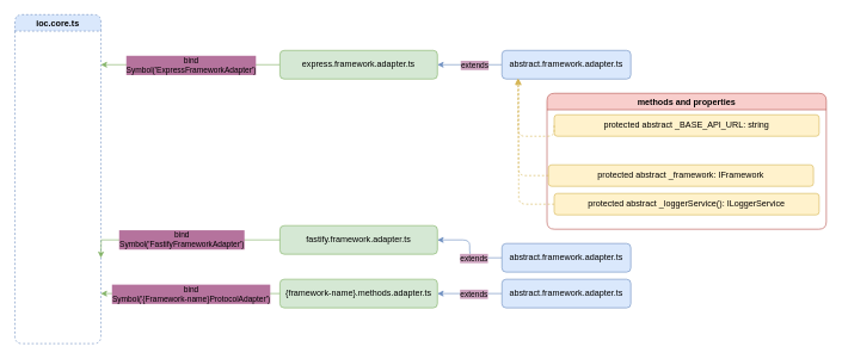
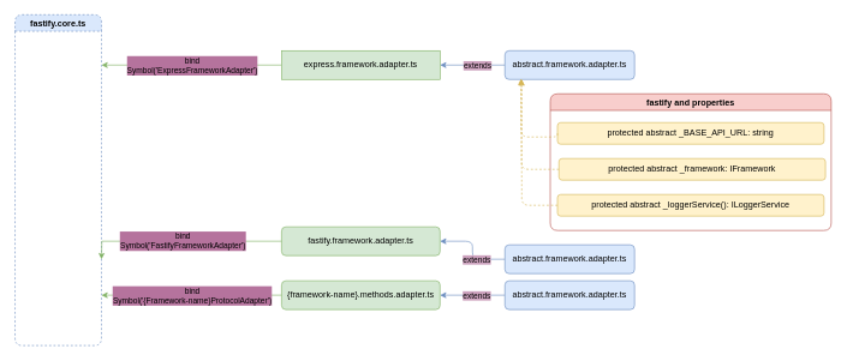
  <mxCell id="0" />
  <mxCell id="1" parent="0" />
- <mxCell id="2" value="ioc.core.ts" style="swimlane;whiteSpace=wrap;html=1;rounded=1;dashed=1;fillColor=#dae8fc;strokeColor=#6c8ebf;" vertex="1" parent="1"><mxGeometry x="20" y="20" width="120" height="460" as="geometry" /></mxCell>
+ <mxCell id="2" value="fastify.core.ts" style="swimlane;whiteSpace=wrap;html=1;rounded=1;dashed=1;fillColor=#dae8fc;strokeColor=#6c8ebf;" vertex="1" parent="1"><mxGeometry x="20" y="20" width="120" height="460" as="geometry" /></mxCell>
  <mxCell id="3" value="fastify.framework.adapter.ts" style="rounded=1;whiteSpace=wrap;html=1;fillColor=#d5e8d4;strokeColor=#82b366;" vertex="1" parent="1"><mxGeometry x="390" y="315" width="220" height="40" as="geometry" /></mxCell>
  <mxCell id="4" style="edgeStyle=orthogonalEdgeStyle;rounded=1;orthogonalLoop=1;jettySize=auto;html=1;entryX=1;entryY=0.5;entryDx=0;entryDy=0;fillColor=#dae8fc;strokeColor=#6c8ebf;" edge="1" parent="1" source="5" target="3"><mxGeometry relative="1" as="geometry" /></mxCell>
  <mxCell id="5" value="abstract.framework.adapter.ts" style="rounded=1;whiteSpace=wrap;html=1;fillColor=#dae8fc;strokeColor=#6c8ebf;" vertex="1" parent="1"><mxGeometry x="700" y="340" width="180" height="40" as="geometry" /></mxCell>
  <mxCell id="6" value="extends" style="edgeLabel;html=1;align=center;verticalAlign=middle;resizable=0;points=[];labelBackgroundColor=#CDA2BE;" vertex="1" connectable="0" parent="1"><mxGeometry x="660" y="360" as="geometry" /></mxCell>
  <mxCell id="7" value="&lt;span style=&quot;color: rgb(0, 0, 0); font-family: Helvetica; font-size: 11px; font-style: normal; font-variant-ligatures: normal; font-variant-caps: normal; font-weight: 400; letter-spacing: normal; orphans: 2; text-align: center; text-indent: 0px; text-transform: none; widows: 2; word-spacing: 0px; -webkit-text-stroke-width: 0px; text-decoration-thickness: initial; text-decoration-style: initial; text-decoration-color: initial; float: none; display: inline !important;&quot;&gt;bind&lt;/span&gt;&lt;br style=&quot;border-color: var(--border-color); color: rgb(0, 0, 0); font-family: Helvetica; font-size: 11px; font-style: normal; font-variant-ligatures: normal; font-variant-caps: normal; font-weight: 400; letter-spacing: normal; orphans: 2; text-align: center; text-indent: 0px; text-transform: none; widows: 2; word-spacing: 0px; -webkit-text-stroke-width: 0px; text-decoration-thickness: initial; text-decoration-style: initial; text-decoration-color: initial;&quot;&gt;&lt;span style=&quot;color: rgb(0, 0, 0); font-family: Helvetica; font-size: 11px; font-style: normal; font-variant-ligatures: normal; font-variant-caps: normal; font-weight: 400; letter-spacing: normal; orphans: 2; text-align: center; text-indent: 0px; text-transform: none; widows: 2; word-spacing: 0px; -webkit-text-stroke-width: 0px; text-decoration-thickness: initial; text-decoration-style: initial; text-decoration-color: initial; float: none; display: inline !important;&quot;&gt;Symbol('ExpressFrameworkAdapter')&lt;/span&gt;" style="edgeStyle=orthogonalEdgeStyle;rounded=0;orthogonalLoop=1;jettySize=auto;html=1;fillColor=#d5e8d4;strokeColor=#82b366;labelBackgroundColor=#B5739D;" edge="1" parent="1" source="8"><mxGeometry relative="1" as="geometry"><mxPoint x="140" y="90" as="targetPoint" /></mxGeometry></mxCell>
- <mxCell id="8" value="express.framework.adapter.ts" style="rounded=1;whiteSpace=wrap;html=1;fillColor=#d5e8d4;strokeColor=#82b366;" vertex="1" parent="1"><mxGeometry x="390" y="70" width="220" height="40" as="geometry" /></mxCell>
+ <mxCell id="8" value="express.framework.adapter.ts" style="whiteSpace=wrap;html=1;fillColor=#d5e8d4;strokeColor=#82b366;rounded=0;" vertex="1" parent="1"><mxGeometry x="390" y="70" width="220" height="40" as="geometry" /></mxCell>
  <mxCell id="9" style="edgeStyle=orthogonalEdgeStyle;rounded=1;orthogonalLoop=1;jettySize=auto;html=1;entryX=1;entryY=0.5;entryDx=0;entryDy=0;fillColor=#dae8fc;strokeColor=#6c8ebf;" edge="1" parent="1" source="10" target="8"><mxGeometry relative="1" as="geometry" /></mxCell>
  <mxCell id="10" value="abstract.framework.adapter.ts" style="rounded=1;whiteSpace=wrap;html=1;fillColor=#dae8fc;strokeColor=#6c8ebf;" vertex="1" parent="1"><mxGeometry x="700" y="70" width="180" height="40" as="geometry" /></mxCell>
- <mxCell id="11" value="methods and properties" style="swimlane;whiteSpace=wrap;html=1;fillColor=#f8cecc;strokeColor=#b85450;rounded=1;" vertex="1" parent="1"><mxGeometry x="763" y="130" width="390" height="190" as="geometry" /></mxCell>
- <mxCell id="12" value="protected abstract&amp;nbsp;_BASE_API_URL: string" style="rounded=1;whiteSpace=wrap;html=1;fillColor=#fff2cc;strokeColor=#d6b656;" vertex="1" parent="11"><mxGeometry x="10" y="30" width="370" height="30" as="geometry" /></mxCell>
- <mxCell id="13" value="protected abstract&amp;nbsp;_framework: IFramework" style="rounded=1;whiteSpace=wrap;html=1;fillColor=#fff2cc;strokeColor=#d6b656;" vertex="1" parent="11"><mxGeometry x="2" y="100" width="370" height="30" as="geometry" /></mxCell>
+ <mxCell id="11" value="fastify and properties" style="swimlane;whiteSpace=wrap;html=1;fillColor=#f8cecc;strokeColor=#b85450;rounded=1;" vertex="1" parent="1"><mxGeometry x="763" y="130" width="390" height="190" as="geometry" /></mxCell>
+ <mxCell id="12" value="protected abstract&amp;nbsp;_BASE_API_URL: string" style="rounded=1;whiteSpace=wrap;html=1;fillColor=#fff2cc;strokeColor=#d6b656;" vertex="1" parent="11"><mxGeometry x="10" y="40" width="370" height="30" as="geometry" /></mxCell>
+ <mxCell id="13" value="protected abstract&amp;nbsp;_framework: IFramework" style="rounded=1;whiteSpace=wrap;html=1;fillColor=#fff2cc;strokeColor=#d6b656;" vertex="1" parent="11"><mxGeometry x="12" y="90" width="370" height="30" as="geometry" /></mxCell>
  <mxCell id="14" style="edgeStyle=orthogonalEdgeStyle;rounded=1;orthogonalLoop=1;jettySize=auto;html=1;fillColor=#fff2cc;strokeColor=#d6b656;dashed=1;" edge="1" parent="11" source="15"><mxGeometry relative="1" as="geometry"><mxPoint x="-40" y="-20" as="targetPoint" /></mxGeometry></mxCell>
  <mxCell id="15" value="protected abstract&amp;nbsp;_loggerService(): ILoggerService" style="rounded=1;whiteSpace=wrap;html=1;fillColor=#fff2cc;strokeColor=#d6b656;" vertex="1" parent="11"><mxGeometry x="10" y="140" width="370" height="30" as="geometry" /></mxCell>
  <mxCell id="16" style="edgeStyle=orthogonalEdgeStyle;rounded=1;orthogonalLoop=1;jettySize=auto;html=1;exitX=0;exitY=0.5;exitDx=0;exitDy=0;fillColor=#fff2cc;strokeColor=#d6b656;dashed=1;entryX=0.125;entryY=0.975;entryDx=0;entryDy=0;entryPerimeter=0;" edge="1" parent="1" source="12" target="10"><mxGeometry relative="1" as="geometry"><mxPoint x="723" y="120" as="targetPoint" /><Array as="points"><mxPoint x="723" y="190" /><mxPoint x="723" y="109" /></Array></mxGeometry></mxCell>
  <mxCell id="17" value="extends" style="edgeLabel;html=1;align=center;verticalAlign=middle;resizable=0;points=[];labelBackgroundColor=#CDA2BE;" vertex="1" connectable="0" parent="1"><mxGeometry x="620" y="90" as="geometry"><mxPoint x="41" as="offset" /></mxGeometry></mxCell>
  <mxCell id="18" style="edgeStyle=orthogonalEdgeStyle;rounded=1;orthogonalLoop=1;jettySize=auto;html=1;entryX=0.128;entryY=1;entryDx=0;entryDy=0;entryPerimeter=0;exitX=0;exitY=0.5;exitDx=0;exitDy=0;fillColor=#fff2cc;strokeColor=#d6b656;dashed=1;" edge="1" parent="1" source="13" target="10"><mxGeometry relative="1" as="geometry" /></mxCell>
  <mxCell id="19" value="&lt;span style=&quot;color: rgb(0, 0, 0); font-family: Helvetica; font-size: 11px; font-style: normal; font-variant-ligatures: normal; font-variant-caps: normal; font-weight: 400; letter-spacing: normal; orphans: 2; text-align: center; text-indent: 0px; text-transform: none; widows: 2; word-spacing: 0px; -webkit-text-stroke-width: 0px; text-decoration-thickness: initial; text-decoration-style: initial; text-decoration-color: initial; float: none; display: inline !important;&quot;&gt;bind&lt;/span&gt;&lt;br style=&quot;border-color: var(--border-color); color: rgb(0, 0, 0); font-family: Helvetica; font-size: 11px; font-style: normal; font-variant-ligatures: normal; font-variant-caps: normal; font-weight: 400; letter-spacing: normal; orphans: 2; text-align: center; text-indent: 0px; text-transform: none; widows: 2; word-spacing: 0px; -webkit-text-stroke-width: 0px; text-decoration-thickness: initial; text-decoration-style: initial; text-decoration-color: initial;&quot;&gt;&lt;span style=&quot;color: rgb(0, 0, 0); font-family: Helvetica; font-size: 11px; font-style: normal; font-variant-ligatures: normal; font-variant-caps: normal; font-weight: 400; letter-spacing: normal; orphans: 2; text-align: center; text-indent: 0px; text-transform: none; widows: 2; word-spacing: 0px; -webkit-text-stroke-width: 0px; text-decoration-thickness: initial; text-decoration-style: initial; text-decoration-color: initial; float: none; display: inline !important;&quot;&gt;Symbol('FastifyFrameworkAdapter')&lt;/span&gt;" style="edgeStyle=orthogonalEdgeStyle;rounded=0;orthogonalLoop=1;jettySize=auto;html=1;fillColor=#d5e8d4;strokeColor=#82b366;labelBackgroundColor=#B5739D;exitX=0;exitY=0.5;exitDx=0;exitDy=0;" edge="1" parent="1" source="3"><mxGeometry relative="1" as="geometry"><mxPoint x="140" y="360" as="targetPoint" /><mxPoint x="370" y="360" as="sourcePoint" /><mxPoint as="offset" /></mxGeometry></mxCell>
  <mxCell id="20" value="{framework-name}.methods.adapter.ts" style="rounded=1;whiteSpace=wrap;html=1;fillColor=#d5e8d4;strokeColor=#82b366;" vertex="1" parent="1"><mxGeometry x="390" y="390" width="220" height="40" as="geometry" /></mxCell>
  <mxCell id="21" style="edgeStyle=orthogonalEdgeStyle;rounded=1;orthogonalLoop=1;jettySize=auto;html=1;entryX=1;entryY=0.5;entryDx=0;entryDy=0;fillColor=#dae8fc;strokeColor=#6c8ebf;" edge="1" parent="1" source="22" target="20"><mxGeometry relative="1" as="geometry" /></mxCell>
  <mxCell id="22" value="abstract.framework.adapter.ts" style="rounded=1;whiteSpace=wrap;html=1;fillColor=#dae8fc;strokeColor=#6c8ebf;" vertex="1" parent="1"><mxGeometry x="700" y="390" width="180" height="40" as="geometry" /></mxCell>
  <mxCell id="23" value="extends" style="edgeLabel;html=1;align=center;verticalAlign=middle;resizable=0;points=[];labelBackgroundColor=#CDA2BE;" vertex="1" connectable="0" parent="1"><mxGeometry x="660" y="410" as="geometry" /></mxCell>
  <mxCell id="24" value="&lt;span style=&quot;color: rgb(0, 0, 0); font-family: Helvetica; font-size: 11px; font-style: normal; font-variant-ligatures: normal; font-variant-caps: normal; font-weight: 400; letter-spacing: normal; orphans: 2; text-align: center; text-indent: 0px; text-transform: none; widows: 2; word-spacing: 0px; -webkit-text-stroke-width: 0px; text-decoration-thickness: initial; text-decoration-style: initial; text-decoration-color: initial; float: none; display: inline !important;&quot;&gt;bind&lt;/span&gt;&lt;br style=&quot;border-color: var(--border-color); color: rgb(0, 0, 0); font-family: Helvetica; font-size: 11px; font-style: normal; font-variant-ligatures: normal; font-variant-caps: normal; font-weight: 400; letter-spacing: normal; orphans: 2; text-align: center; text-indent: 0px; text-transform: none; widows: 2; word-spacing: 0px; -webkit-text-stroke-width: 0px; text-decoration-thickness: initial; text-decoration-style: initial; text-decoration-color: initial;&quot;&gt;&lt;span style=&quot;color: rgb(0, 0, 0); font-family: Helvetica; font-size: 11px; font-style: normal; font-variant-ligatures: normal; font-variant-caps: normal; font-weight: 400; letter-spacing: normal; orphans: 2; text-align: center; text-indent: 0px; text-transform: none; widows: 2; word-spacing: 0px; -webkit-text-stroke-width: 0px; text-decoration-thickness: initial; text-decoration-style: initial; text-decoration-color: initial; float: none; display: inline !important;&quot;&gt;Symbol('{Framework-name}ProtocolAdapter')&lt;/span&gt;" style="edgeStyle=orthogonalEdgeStyle;rounded=0;orthogonalLoop=1;jettySize=auto;html=1;fillColor=#d5e8d4;strokeColor=#82b366;labelBackgroundColor=#B5739D;exitX=0;exitY=0.5;exitDx=0;exitDy=0;" edge="1" parent="1" source="20"><mxGeometry relative="1" as="geometry"><mxPoint x="140" y="410" as="targetPoint" /><mxPoint x="370" y="410" as="sourcePoint" /></mxGeometry></mxCell>
